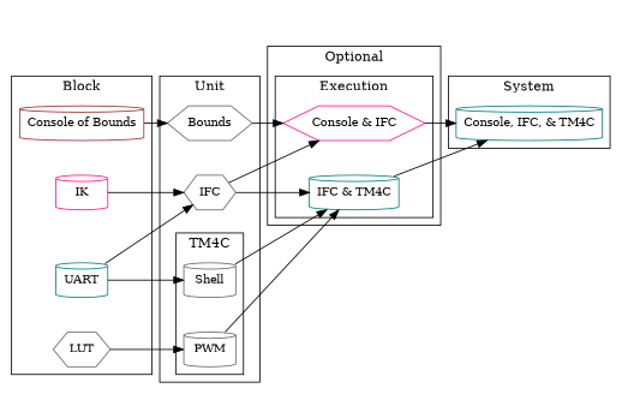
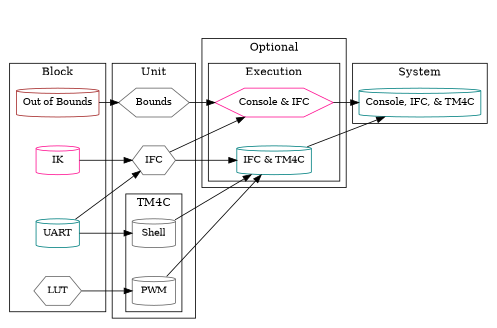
  digraph {
    labeljust=c
    node [fontsize=12 shape=cylinder color=gray40]
    edge [fontsize=12 style=invis]
    0 [shape=box style=invis color=""]
    01 [shape=box style=invis color=""]
    02 [shape=box style=invis color=""]
    03 [shape=box style=invis color=""]
-   n5 [color=brown label="Console of Bounds"]
+   n5 [color=brown label="Out of Bounds"]
    n6 [color=deeppink label=IK]
    n7 [color=teal label=UART]
    n8 [label=LUT shape=hexagon]
    n9 [label=Shell]
    n10 [label=PWM]
    n11 [label=Bounds shape=hexagon]
    n12 [label=IFC shape=hexagon]
    n13 [color=deeppink label="Console & IFC" shape=hexagon]
    n14 [color=teal label="IFC & TM4C"]
    n15 [color=teal label="Console, IFC, & TM4C"]
    subgraph sub_1 {
      rank=same
      0
      01
      02
      03
    }
    subgraph cluster_2 {
      label=Block
      n5
      n6
      n7
      n8
    }
    subgraph cluster_3 {
      label=Unit
      n11
      n12
      subgraph cluster_4 {
        label=TM4C
        n9
        n10
      }
    }
    subgraph cluster_5 {
      label=Optional
      subgraph cluster_6 {
        label=Execution
        n13
        n14
      }
    }
    subgraph cluster_7 {
      label=System
      n15
    }
    0 -> 01
    0 -> n5
    01 -> 02
    01 -> n11
    02 -> 03
    02 -> n13
    03 -> n15
    n5 -> n6
    n5 -> n11 [constraint=false style=solid]
    n6 -> n7
    n6 -> n12 [constraint=false style=solid]
    n7 -> n8
    n7 -> n9 [constraint=false style=solid]
    n7 -> n12 [constraint=false style=solid]
    n8 -> n10 [constraint=false style=solid]
    n9 -> n10
    n9 -> n14 [constraint=false style=solid]
    n10 -> n14 [constraint=false style=solid]
    n11 -> n12
    n11 -> n13 [constraint=false style=solid]
    n12 -> n9
    n12 -> n13 [constraint=false style=solid]
    n12 -> n14 [constraint=false style=solid]
    n13 -> n14
    n13 -> n15 [constraint=false style=solid]
    n14 -> n15 [constraint=false style=solid]
  }
